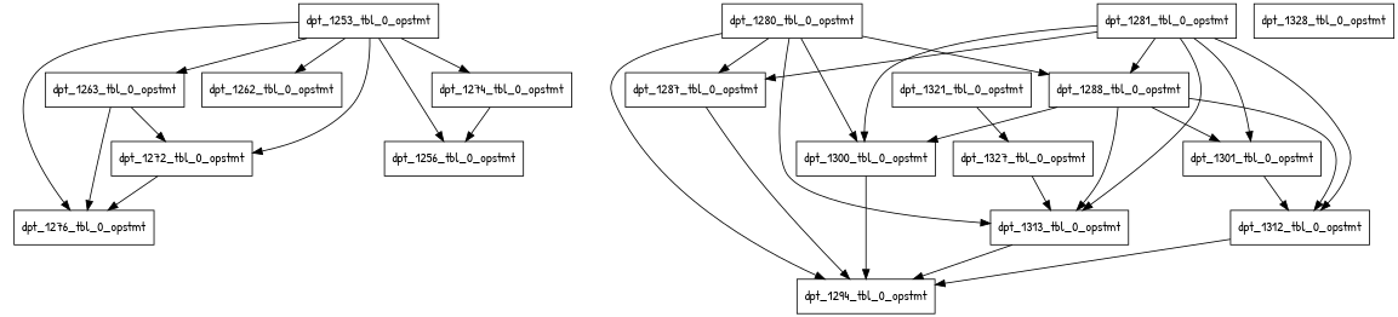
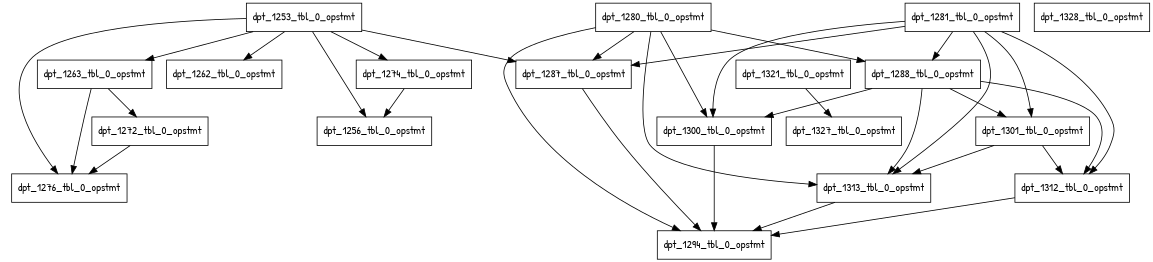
  digraph {
    fontname="Patrick Hand"
    node [fontname="Patrick Hand" shape=box]
    edge [fontname="Patrick Hand"]
    n1 [label=dpt_1274_tbl_0_opstmt]
    dpt_1253_tbl_0_opstmt
    dpt_1256_tbl_0_opstmt
    dpt_1262_tbl_0_opstmt
    dpt_1263_tbl_0_opstmt
    dpt_1272_tbl_0_opstmt
    dpt_1276_tbl_0_opstmt
    dpt_1280_tbl_0_opstmt
    dpt_1287_tbl_0_opstmt
    dpt_1294_tbl_0_opstmt
    dpt_1300_tbl_0_opstmt
    dpt_1313_tbl_0_opstmt
    dpt_1288_tbl_0_opstmt
    dpt_1312_tbl_0_opstmt
    dpt_1281_tbl_0_opstmt
    dpt_1301_tbl_0_opstmt
    dpt_1321_tbl_0_opstmt
    dpt_1327_tbl_0_opstmt
    dpt_1328_tbl_0_opstmt
    n1 -> dpt_1256_tbl_0_opstmt
    dpt_1253_tbl_0_opstmt -> n1
    dpt_1253_tbl_0_opstmt -> dpt_1256_tbl_0_opstmt
    dpt_1253_tbl_0_opstmt -> dpt_1262_tbl_0_opstmt
    dpt_1253_tbl_0_opstmt -> dpt_1263_tbl_0_opstmt
-   dpt_1253_tbl_0_opstmt -> dpt_1272_tbl_0_opstmt
+   dpt_1253_tbl_0_opstmt -> dpt_1287_tbl_0_opstmt
    dpt_1253_tbl_0_opstmt -> dpt_1276_tbl_0_opstmt
    dpt_1263_tbl_0_opstmt -> dpt_1272_tbl_0_opstmt
    dpt_1263_tbl_0_opstmt -> dpt_1276_tbl_0_opstmt
    dpt_1272_tbl_0_opstmt -> dpt_1276_tbl_0_opstmt
    dpt_1280_tbl_0_opstmt -> dpt_1287_tbl_0_opstmt
    dpt_1280_tbl_0_opstmt -> dpt_1294_tbl_0_opstmt
    dpt_1280_tbl_0_opstmt -> dpt_1300_tbl_0_opstmt
    dpt_1280_tbl_0_opstmt -> dpt_1313_tbl_0_opstmt
    dpt_1280_tbl_0_opstmt -> dpt_1288_tbl_0_opstmt
    dpt_1287_tbl_0_opstmt -> dpt_1294_tbl_0_opstmt
    dpt_1300_tbl_0_opstmt -> dpt_1294_tbl_0_opstmt
    dpt_1313_tbl_0_opstmt -> dpt_1294_tbl_0_opstmt
    dpt_1288_tbl_0_opstmt -> dpt_1300_tbl_0_opstmt
    dpt_1288_tbl_0_opstmt -> dpt_1313_tbl_0_opstmt
    dpt_1288_tbl_0_opstmt -> dpt_1312_tbl_0_opstmt
    dpt_1288_tbl_0_opstmt -> dpt_1301_tbl_0_opstmt
    dpt_1312_tbl_0_opstmt -> dpt_1294_tbl_0_opstmt
    dpt_1281_tbl_0_opstmt -> dpt_1287_tbl_0_opstmt
    dpt_1281_tbl_0_opstmt -> dpt_1300_tbl_0_opstmt
    dpt_1281_tbl_0_opstmt -> dpt_1313_tbl_0_opstmt
    dpt_1281_tbl_0_opstmt -> dpt_1288_tbl_0_opstmt
    dpt_1281_tbl_0_opstmt -> dpt_1312_tbl_0_opstmt
    dpt_1281_tbl_0_opstmt -> dpt_1301_tbl_0_opstmt
-   dpt_1327_tbl_0_opstmt -> dpt_1313_tbl_0_opstmt
+   dpt_1301_tbl_0_opstmt -> dpt_1313_tbl_0_opstmt
    dpt_1301_tbl_0_opstmt -> dpt_1312_tbl_0_opstmt
    dpt_1321_tbl_0_opstmt -> dpt_1327_tbl_0_opstmt
  }
